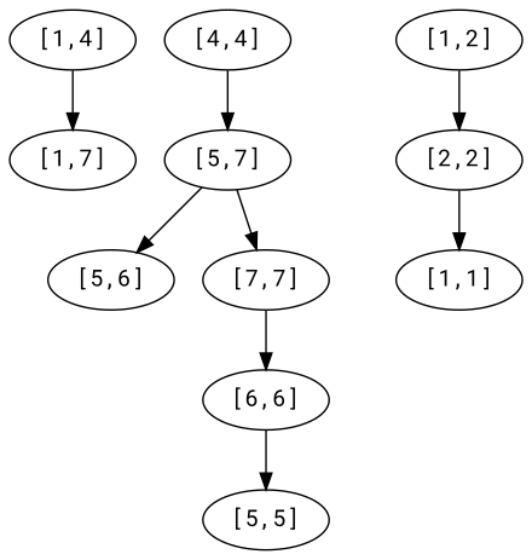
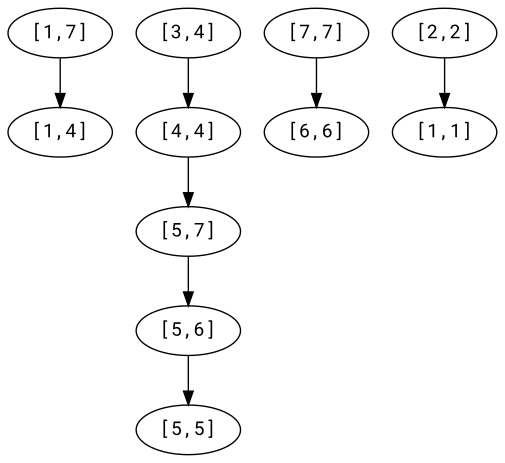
  digraph {
    fontname="Roboto Mono"
    node [fontname="Roboto Mono"]
    edge [fontname="Roboto Mono"]
    n1 [label="[1,7]"]
    n2 [label="[1,4]"]
    n3 [label="[5,7]"]
    n4 [label="[5,6]"]
    n5 [label="[7,7]"]
-   n6 [label="[1,2]"]
    n7 [label="[2,2]"]
+   n8 [label="[3,4]"]
    n9 [label="[4,4]"]
    n10 [label="[5,5]"]
    n11 [label="[6,6]"]
    n12 [label="[1,1]"]
-   n2 -> n1
+   n1 -> n2
    n3 -> n4
-   n3 -> n5
-   n11 -> n10
+   n4 -> n10
    n5 -> n11
-   n6 -> n7
    n7 -> n12
+   n8 -> n9
    n9 -> n3
  }
